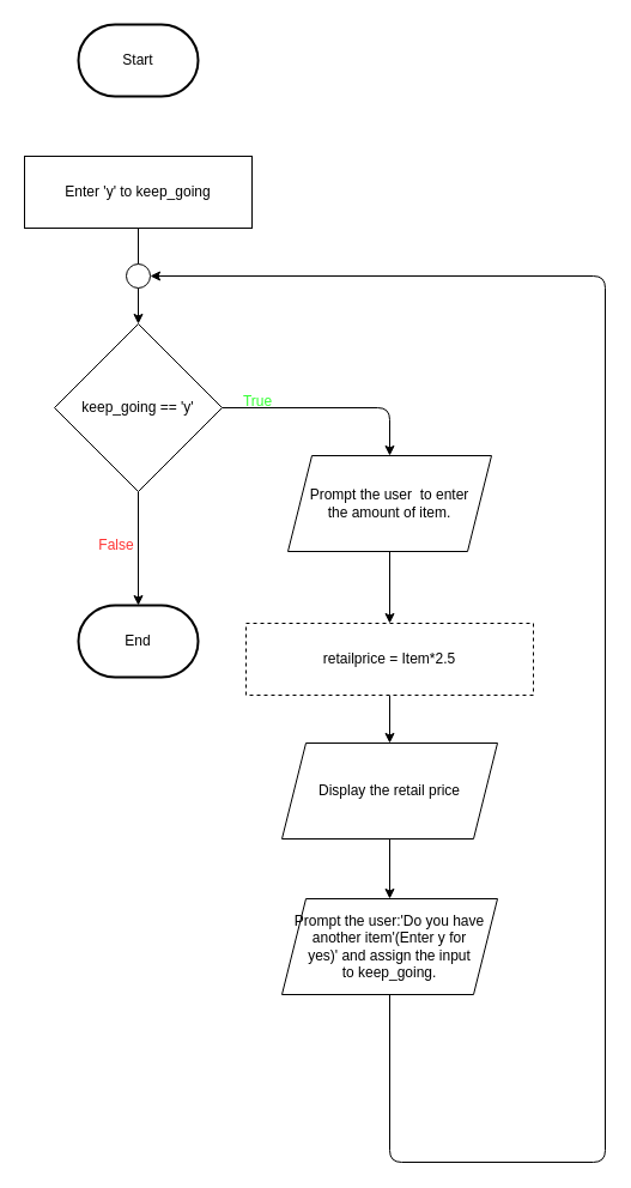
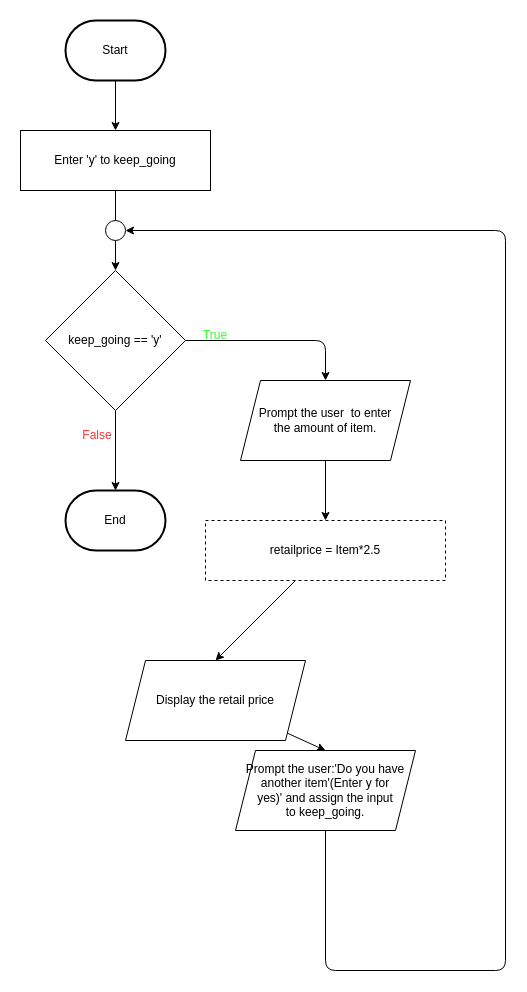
  <mxCell id="0" />
  <mxCell id="1" parent="0" />
+ <mxCell id="2" value="" style="edgeStyle=none;html=1;" edge="1" parent="1" source="3" target="5"><mxGeometry relative="1" as="geometry" /></mxCell>
  <mxCell id="3" value="Start" style="strokeWidth=2;html=1;shape=mxgraph.flowchart.terminator;whiteSpace=wrap;" vertex="1" parent="1"><mxGeometry x="65" width="100" height="60" as="geometry" y="20" /></mxCell>
  <mxCell id="4" value="" style="edgeStyle=none;html=1;fontColor=#FF3333;startArrow=none;" edge="1" parent="1" source="21" target="8"><mxGeometry relative="1" as="geometry" /></mxCell>
  <mxCell id="5" value="Enter 'y' to keep_going" style="rounded=0;whiteSpace=wrap;html=1;" vertex="1" parent="1"><mxGeometry x="20" y="130" width="190" height="60" as="geometry" /></mxCell>
  <mxCell id="6" value="" style="edgeStyle=none;html=1;" edge="1" parent="1" source="8" target="9"><mxGeometry relative="1" as="geometry" /></mxCell>
  <mxCell id="7" style="edgeStyle=none;html=1;entryX=0.5;entryY=0;entryDx=0;entryDy=0;" edge="1" parent="1" source="8" target="11"><mxGeometry relative="1" as="geometry"><Array as="points"><mxPoint x="325" y="340" /></Array></mxGeometry></mxCell>
  <mxCell id="8" value="keep_going == 'y'" style="rhombus;whiteSpace=wrap;html=1;" vertex="1" parent="1"><mxGeometry x="45" y="270" width="140" height="140" as="geometry" /></mxCell>
- <mxCell id="9" value="End" style="strokeWidth=2;html=1;shape=mxgraph.flowchart.terminator;whiteSpace=wrap;" vertex="1" parent="1"><mxGeometry x="65" y="505" width="100" height="60" as="geometry" /></mxCell>
+ <mxCell id="9" value="End" style="strokeWidth=2;html=1;shape=mxgraph.flowchart.terminator;whiteSpace=wrap;" vertex="1" parent="1"><mxGeometry x="65" y="490" width="100" height="60" as="geometry" /></mxCell>
  <mxCell id="10" value="" style="edgeStyle=none;html=1;entryX=0.5;entryY=0;entryDx=0;entryDy=0;" edge="1" parent="1" source="11" target="13"><mxGeometry relative="1" as="geometry"><mxPoint x="328.333" y="500" as="targetPoint" /></mxGeometry></mxCell>
  <mxCell id="11" value="Prompt the user&amp;nbsp; to enter &lt;br&gt;the amount of item." style="shape=parallelogram;perimeter=parallelogramPerimeter;whiteSpace=wrap;html=1;fixedSize=1;" vertex="1" parent="1"><mxGeometry x="240" y="380" width="170" height="80" as="geometry" /></mxCell>
  <mxCell id="12" style="edgeStyle=none;html=1;entryX=0.5;entryY=0;entryDx=0;entryDy=0;" edge="1" parent="1" source="13" target="15"><mxGeometry relative="1" as="geometry" /></mxCell>
  <mxCell id="13" value="retailprice = Item*2.5" style="rounded=0;whiteSpace=wrap;html=1;dashed=1;" vertex="1" parent="1"><mxGeometry x="205" y="520" width="240" height="60" as="geometry" /></mxCell>
  <mxCell id="14" style="edgeStyle=none;html=1;entryX=0.5;entryY=0;entryDx=0;entryDy=0;" edge="1" parent="1" source="15" target="17"><mxGeometry relative="1" as="geometry" /></mxCell>
- <mxCell id="15" value="Display the retail price" style="shape=parallelogram;perimeter=parallelogramPerimeter;whiteSpace=wrap;html=1;fixedSize=1;" vertex="1" parent="1"><mxGeometry x="235" y="620" width="180" height="80" as="geometry" /></mxCell>
+ <mxCell id="15" value="Display the retail price" style="shape=parallelogram;perimeter=parallelogramPerimeter;whiteSpace=wrap;html=1;fixedSize=1;" vertex="1" parent="1"><mxGeometry x="125" y="660" width="180" height="80" as="geometry" /></mxCell>
  <mxCell id="16" style="edgeStyle=none;html=1;entryX=1;entryY=0.5;entryDx=0;entryDy=0;" edge="1" parent="1" source="17" target="21"><mxGeometry relative="1" as="geometry"><mxPoint x="155" y="230" as="targetPoint" /><Array as="points"><mxPoint x="325" y="970" /><mxPoint x="505" y="970" /><mxPoint x="505" y="230" /></Array></mxGeometry></mxCell>
  <mxCell id="17" value="Prompt the user:'Do you have another item'&lt;span style=&quot;background-color: initial;&quot;&gt;(Enter y for&lt;/span&gt;&lt;br&gt;yes)' and assign the input &lt;br&gt;to keep_going." style="shape=parallelogram;perimeter=parallelogramPerimeter;whiteSpace=wrap;html=1;fixedSize=1;" vertex="1" parent="1"><mxGeometry x="235" y="750" width="180" height="80" as="geometry" /></mxCell>
  <mxCell id="18" value="True" style="text;html=1;strokeColor=none;fillColor=none;align=center;verticalAlign=middle;whiteSpace=wrap;rounded=0;fontColor=#33FF33;" vertex="1" parent="1"><mxGeometry x="185" y="320" width="60" height="30" as="geometry" /></mxCell>
- <mxCell id="19" value="&lt;font color=&quot;#ff3333&quot;&gt;False&lt;/font&gt;" style="text;html=1;strokeColor=none;fillColor=none;align=center;verticalAlign=middle;whiteSpace=wrap;rounded=0;" vertex="1" parent="1"><mxGeometry x="67" y="440" width="60" height="30" as="geometry" /></mxCell>
+ <mxCell id="19" value="&lt;font color=&quot;#ff3333&quot;&gt;False&lt;/font&gt;" style="text;html=1;strokeColor=none;fillColor=none;align=center;verticalAlign=middle;whiteSpace=wrap;rounded=0;" vertex="1" parent="1"><mxGeometry x="67" y="420" width="60" height="30" as="geometry" /></mxCell>
  <mxCell id="20" value="" style="edgeStyle=none;html=1;fontColor=#FF3333;endArrow=none;" edge="1" parent="1" source="5" target="21"><mxGeometry relative="1" as="geometry"><mxPoint x="115" y="190" as="sourcePoint" /><mxPoint x="115" y="270" as="targetPoint" /></mxGeometry></mxCell>
  <mxCell id="21" value="" style="ellipse;whiteSpace=wrap;html=1;aspect=fixed;" vertex="1" parent="1"><mxGeometry x="105" y="220" width="20" height="20" as="geometry" /></mxCell>
